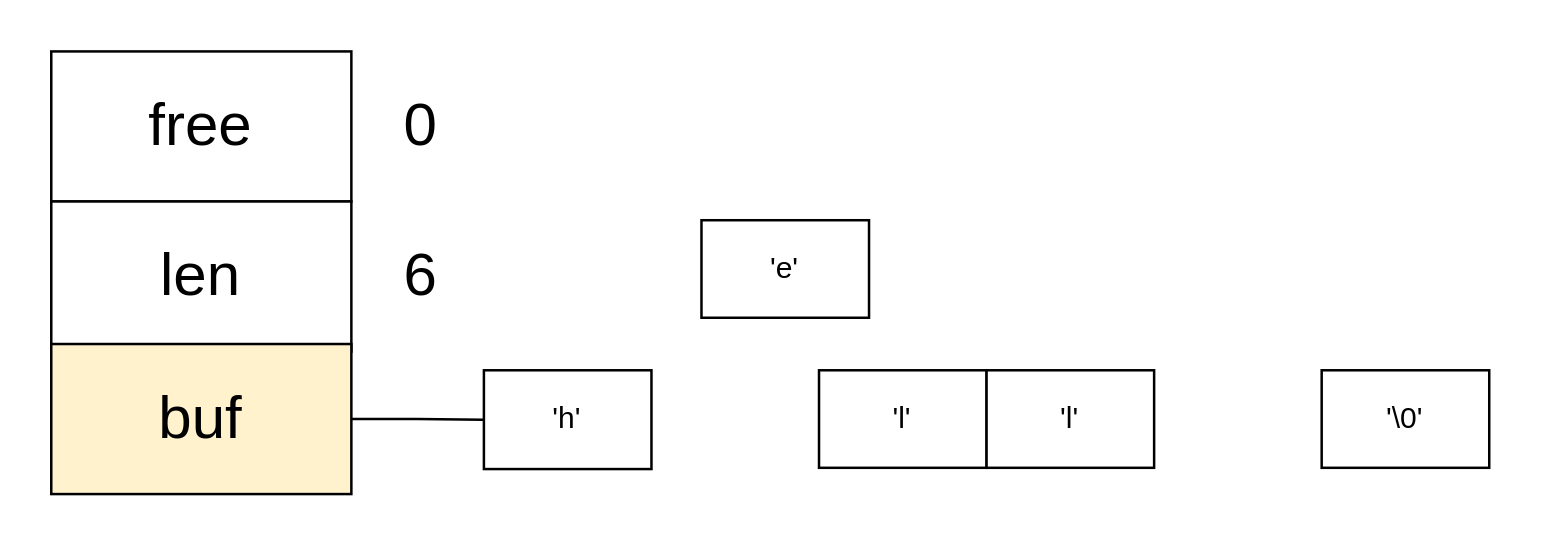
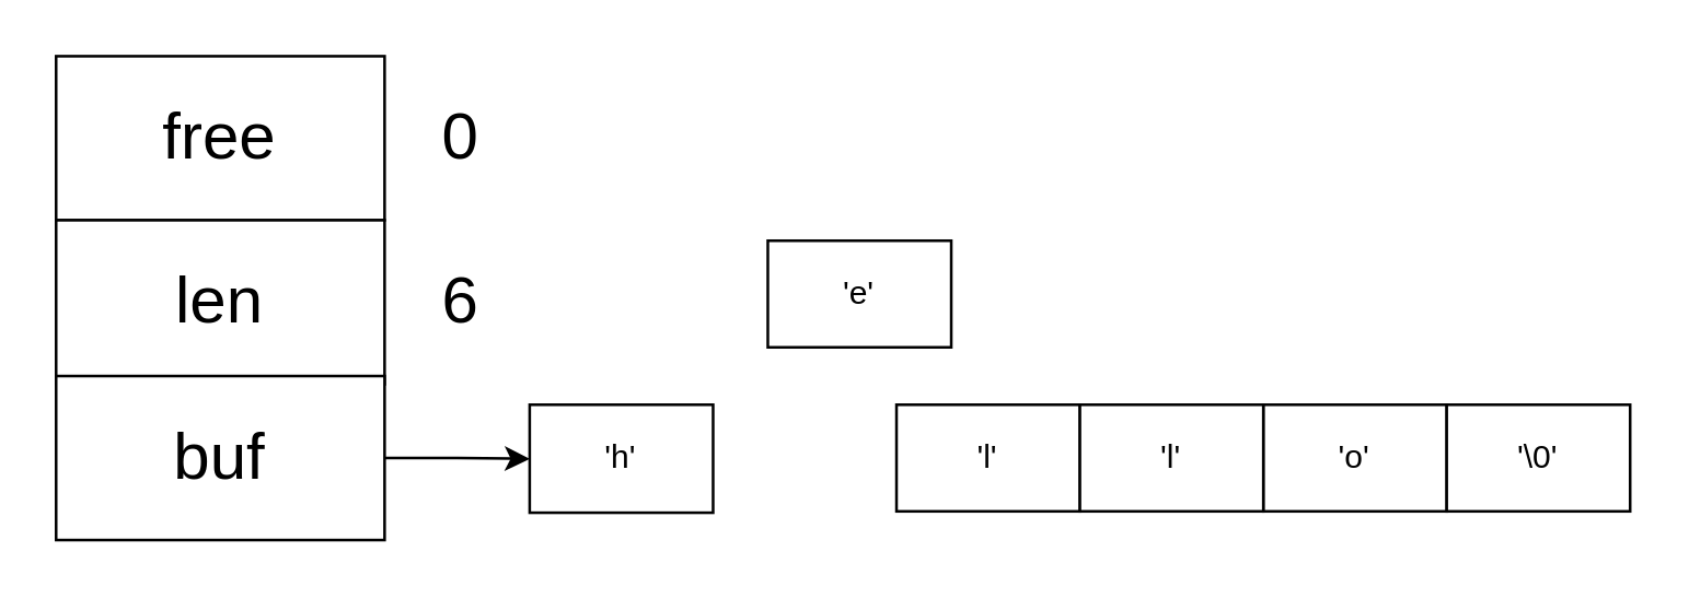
  <mxCell id="0" />
  <mxCell id="1" parent="0" />
  <mxCell id="2" value="&lt;font style=&quot;font-size: 24px&quot;&gt;free&lt;/font&gt;" style="rounded=0;whiteSpace=wrap;html=1;" vertex="1" parent="1"><mxGeometry x="20" y="20" width="120" height="60" as="geometry" /></mxCell>
  <mxCell id="3" value="&lt;font style=&quot;font-size: 24px&quot;&gt;len&lt;/font&gt;" style="rounded=0;whiteSpace=wrap;html=1;" vertex="1" parent="1"><mxGeometry x="20" y="80" width="120" height="60" as="geometry" /></mxCell>
- <mxCell id="4" value="" style="edgeStyle=orthogonalEdgeStyle;rounded=0;orthogonalLoop=1;jettySize=auto;html=1;endArrow=none;" edge="1" parent="1" source="5" target="6"><mxGeometry relative="1" as="geometry" /></mxCell>
- <mxCell id="5" value="&lt;font style=&quot;font-size: 24px&quot;&gt;buf&lt;/font&gt;" style="rounded=0;whiteSpace=wrap;html=1;fillColor=#fff2cc;" vertex="1" parent="1"><mxGeometry x="20" y="137" width="120" height="60" as="geometry" /></mxCell>
+ <mxCell id="4" value="" style="edgeStyle=orthogonalEdgeStyle;rounded=0;orthogonalLoop=1;jettySize=auto;html=1;" edge="1" parent="1" source="5" target="6"><mxGeometry relative="1" as="geometry" /></mxCell>
+ <mxCell id="5" value="&lt;font style=&quot;font-size: 24px&quot;&gt;buf&lt;/font&gt;" style="rounded=0;whiteSpace=wrap;html=1;" vertex="1" parent="1"><mxGeometry x="20" y="137" width="120" height="60" as="geometry" /></mxCell>
  <mxCell id="6" value="'h'" style="rounded=0;whiteSpace=wrap;html=1;" vertex="1" parent="1"><mxGeometry x="193" y="147.5" width="67" height="39.5" as="geometry" /></mxCell>
  <mxCell id="7" value="'e'" style="rounded=0;whiteSpace=wrap;html=1;" vertex="1" parent="1"><mxGeometry x="280" y="87.5" width="67" height="39" as="geometry" /></mxCell>
  <mxCell id="8" value="'l'" style="rounded=0;whiteSpace=wrap;html=1;" vertex="1" parent="1"><mxGeometry x="327" y="147.5" width="67" height="39" as="geometry" /></mxCell>
+ <mxCell id="9" value="'o'" style="rounded=0;whiteSpace=wrap;html=1;" vertex="1" parent="1"><mxGeometry x="461" y="147.5" width="67" height="39" as="geometry" /></mxCell>
  <mxCell id="10" value="'l'" style="rounded=0;whiteSpace=wrap;html=1;" vertex="1" parent="1"><mxGeometry x="394" y="147.5" width="67" height="39" as="geometry" /></mxCell>
  <mxCell id="11" value="'\0'" style="rounded=0;whiteSpace=wrap;html=1;" vertex="1" parent="1"><mxGeometry x="528" y="147.5" width="67" height="39" as="geometry" /></mxCell>
  <mxCell id="12" value="6" style="text;html=1;strokeColor=none;fillColor=none;align=center;verticalAlign=middle;whiteSpace=wrap;rounded=0;fontSize=24;" vertex="1" parent="1"><mxGeometry x="138" y="95" width="60" height="30" as="geometry" /></mxCell>
  <mxCell id="13" value="0" style="text;html=1;strokeColor=none;fillColor=none;align=center;verticalAlign=middle;whiteSpace=wrap;rounded=0;fontSize=24;" vertex="1" parent="1"><mxGeometry x="138" y="35" width="60" height="30" as="geometry" /></mxCell>
